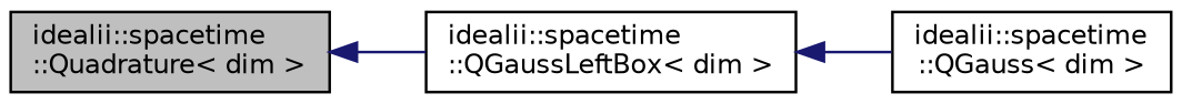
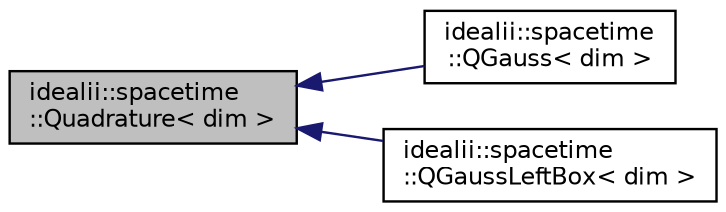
  digraph {
    rankdir=LR
    node [color=black fillcolor=white fontname=Helvetica fontsize=10 shape=record style=filled]
    edge [color=midnightblue dir=back fontname=Helvetica fontsize=10 labelfontname=Helvetica labelfontsize=10 style=solid]
    n1 [fillcolor=grey75 fontcolor=black height=0.2 label="idealii::spacetime\l::Quadrature\< dim \>" width=0.4]
    n2 [height=0.2 label="idealii::spacetime\l::QGauss\< dim \>" width=0.4]
    n3 [height=0.2 label="idealii::spacetime\l::QGaussLeftBox\< dim \>" width=0.4]
-   n3 -> n2
+   n1 -> n2
    n1 -> n3
  }
